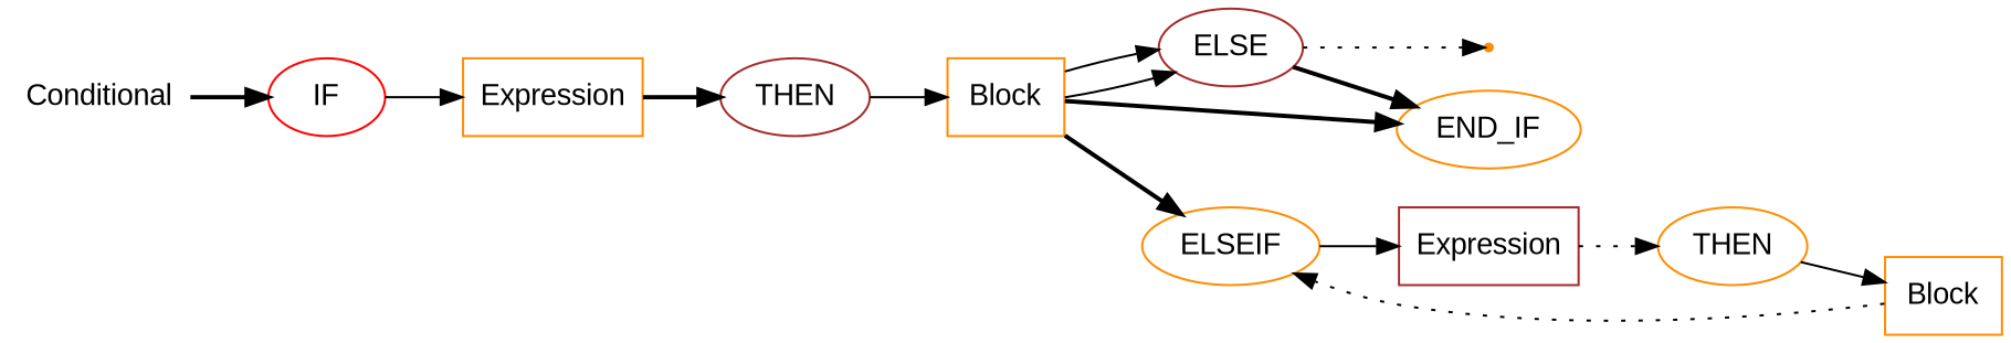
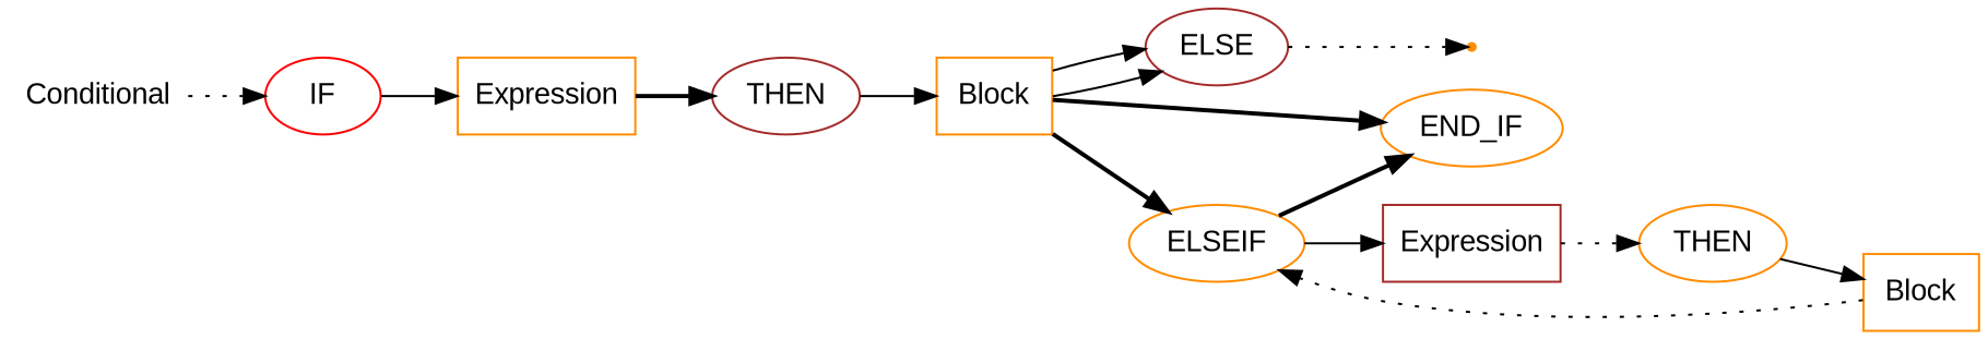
  digraph {
    rankdir=LR
    node [color=darkorange fontname=Arial shape=oval]
    edge [style=solid]
    n1 [color=red label=Conditional shape=plaintext]
    n2 [color=red label=IF]
    n3 [label=Expression shape=box]
    end [shape=point]
    n5 [color=brown label=THEN]
    n6 [label=Block shape=box]
    n7 [color=brown label=ELSE]
    n8 [label=END_IF]
    n9 [label=ELSEIF]
    n10 [color=brown label=Expression shape=box]
    n11 [label=THEN]
    n12 [label=Block shape=box]
-   n1 -> n2 [style=bold]
+   n1 -> n2 [style=dotted]
    n2 -> n3
    n3 -> n5 [style=bold]
    n5 -> n6
    n6 -> n7
    n6 -> n7
    n6 -> n8 [style=bold]
    n6 -> n9 [style=bold]
    n7 -> end [style=dotted]
-   n7 -> n8 [style=bold]
+   n9 -> n8 [style=bold]
    n9 -> n10
    n10 -> n11 [style=dotted]
    n11 -> n12
    n12 -> n9 [style=dotted]
  }
